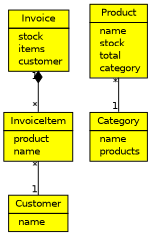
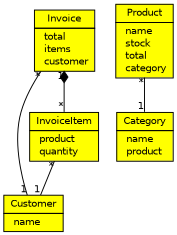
  digraph {
    nodesep=0.25
    ranksep=0.5
    node [fontcolor=black fontname=Helvetica fontsize=10 margin=0 shape=plaintext]
    edge [arrowhead=none color=black fontname=Helvetica fontsize=10 headlabel=1 labelfontname=Helvetica labelfontsize=10 taillabel="*" weight=2]
    n1 [height=0 label=<<table title="gr.spinellis.basic.invoice.Customer" border="0" cellborder="1" cellspacing="0" cellpadding="2" bgcolor="yellow"><tr><td><table border="0" cellspacing="0" cellpadding="1"><tr><td align="center" balign="center"> Customer </td></tr></table></td></tr><tr><td><table border="0" cellspacing="0" cellpadding="1"><tr><td align="left" balign="left">  name </td></tr></table></td></tr></table>> width=0]
-   n2 [height=0 label=<<table title="gr.spinellis.basic.invoice.InvoiceItem" border="0" cellborder="1" cellspacing="0" cellpadding="2" bgcolor="yellow"><tr><td><table border="0" cellspacing="0" cellpadding="1"><tr><td align="center" balign="center"> InvoiceItem </td></tr></table></td></tr><tr><td><table border="0" cellspacing="0" cellpadding="1"><tr><td align="left" balign="left">  product </td></tr><tr><td align="left" balign="left">  name </td></tr></table></td></tr></table>> width=0]
+   n2 [height=0 label=<<table title="gr.spinellis.basic.invoice.InvoiceItem" border="0" cellborder="1" cellspacing="0" cellpadding="2" bgcolor="yellow"><tr><td><table border="0" cellspacing="0" cellpadding="1"><tr><td align="center" balign="center"> InvoiceItem </td></tr></table></td></tr><tr><td><table border="0" cellspacing="0" cellpadding="1"><tr><td align="left" balign="left">  product </td></tr><tr><td align="left" balign="left">  quantity </td></tr></table></td></tr></table>> width=0]
    n3 [height=0 label=<<table title="gr.spinellis.basic.product.Product" border="0" cellborder="1" cellspacing="0" cellpadding="2" bgcolor="yellow"><tr><td><table border="0" cellspacing="0" cellpadding="1"><tr><td align="center" balign="center"> Product </td></tr></table></td></tr><tr><td><table border="0" cellspacing="0" cellpadding="1"><tr><td align="left" balign="left">  name </td></tr><tr><td align="left" balign="left">  stock </td></tr><tr><td align="left" balign="left">  total </td></tr><tr><td align="left" balign="left">  category </td></tr></table></td></tr></table>> width=0]
-   n4 [height=0 label=<<table title="gr.spinellis.basic.product.Category" border="0" cellborder="1" cellspacing="0" cellpadding="2" bgcolor="yellow"><tr><td><table border="0" cellspacing="0" cellpadding="1"><tr><td align="center" balign="center"> Category </td></tr></table></td></tr><tr><td><table border="0" cellspacing="0" cellpadding="1"><tr><td align="left" balign="left">  name </td></tr><tr><td align="left" balign="left">  products </td></tr></table></td></tr></table>> width=0]
-   n5 [height=0 label=<<table title="gr.spinellis.basic.invoice.Invoice" border="0" cellborder="1" cellspacing="0" cellpadding="2" bgcolor="yellow"><tr><td><table border="0" cellspacing="0" cellpadding="1"><tr><td align="center" balign="center"> Invoice </td></tr></table></td></tr><tr><td><table border="0" cellspacing="0" cellpadding="1"><tr><td align="left" balign="left">  stock </td></tr><tr><td align="left" balign="left">  items </td></tr><tr><td align="left" balign="left">  customer </td></tr></table></td></tr></table>> width=0]
+   n4 [height=0 label=<<table title="gr.spinellis.basic.product.Category" border="0" cellborder="1" cellspacing="0" cellpadding="2" bgcolor="yellow"><tr><td><table border="0" cellspacing="0" cellpadding="1"><tr><td align="center" balign="center"> Category </td></tr></table></td></tr><tr><td><table border="0" cellspacing="0" cellpadding="1"><tr><td align="left" balign="left">  name </td></tr><tr><td align="left" balign="left">  product </td></tr></table></td></tr></table>> width=0]
+   n5 [height=0 label=<<table title="gr.spinellis.basic.invoice.Invoice" border="0" cellborder="1" cellspacing="0" cellpadding="2" bgcolor="yellow"><tr><td><table border="0" cellspacing="0" cellpadding="1"><tr><td align="center" balign="center"> Invoice </td></tr></table></td></tr><tr><td><table border="0" cellspacing="0" cellpadding="1"><tr><td align="left" balign="left">  total </td></tr><tr><td align="left" balign="left">  items </td></tr><tr><td align="left" balign="left">  customer </td></tr></table></td></tr></table>> width=0]
    n2 -> n1
    n3 -> n4
+   n5 -> n1
    n5 -> n2 [arrowtail=diamond dir=back headlabel="*" taillabel=1 weight=6]
  }
